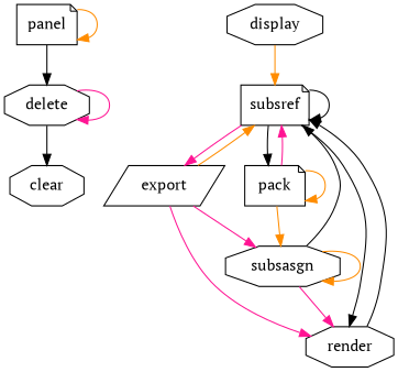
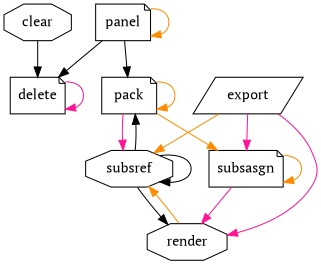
  digraph {
    fontname="PT Serif"
    node [fontname="PT Serif" shape=note]
    edge [color=black fontname="PT Serif"]
-   delete [shape=octagon]
+   delete
    clear [shape=octagon]
-   display [shape=octagon]
-   subsref
+   subsref [shape=octagon]
    export [shape=parallelogram]
    render [shape=octagon]
    pack
-   subsasgn [shape=octagon]
+   subsasgn
    panel
    delete -> delete [color=deeppink]
-   delete -> clear
-   display -> subsref [color=darkorange]
+   clear -> delete
    subsref -> subsref
-   subsref -> export [color=deeppink]
    subsref -> render
    subsref -> pack
    export -> subsref [color=darkorange]
    export -> render [color=deeppink]
    export -> subsasgn [color=deeppink]
-   render -> subsref
+   render -> subsref [color=darkorange]
    pack -> subsref [color=deeppink]
    pack -> pack [color=darkorange]
    pack -> subsasgn [color=darkorange]
-   subsasgn -> subsref
    subsasgn -> render [color=deeppink]
    subsasgn -> subsasgn [color=darkorange]
    panel -> delete
+   panel -> pack
    panel -> panel [color=darkorange]
  }
